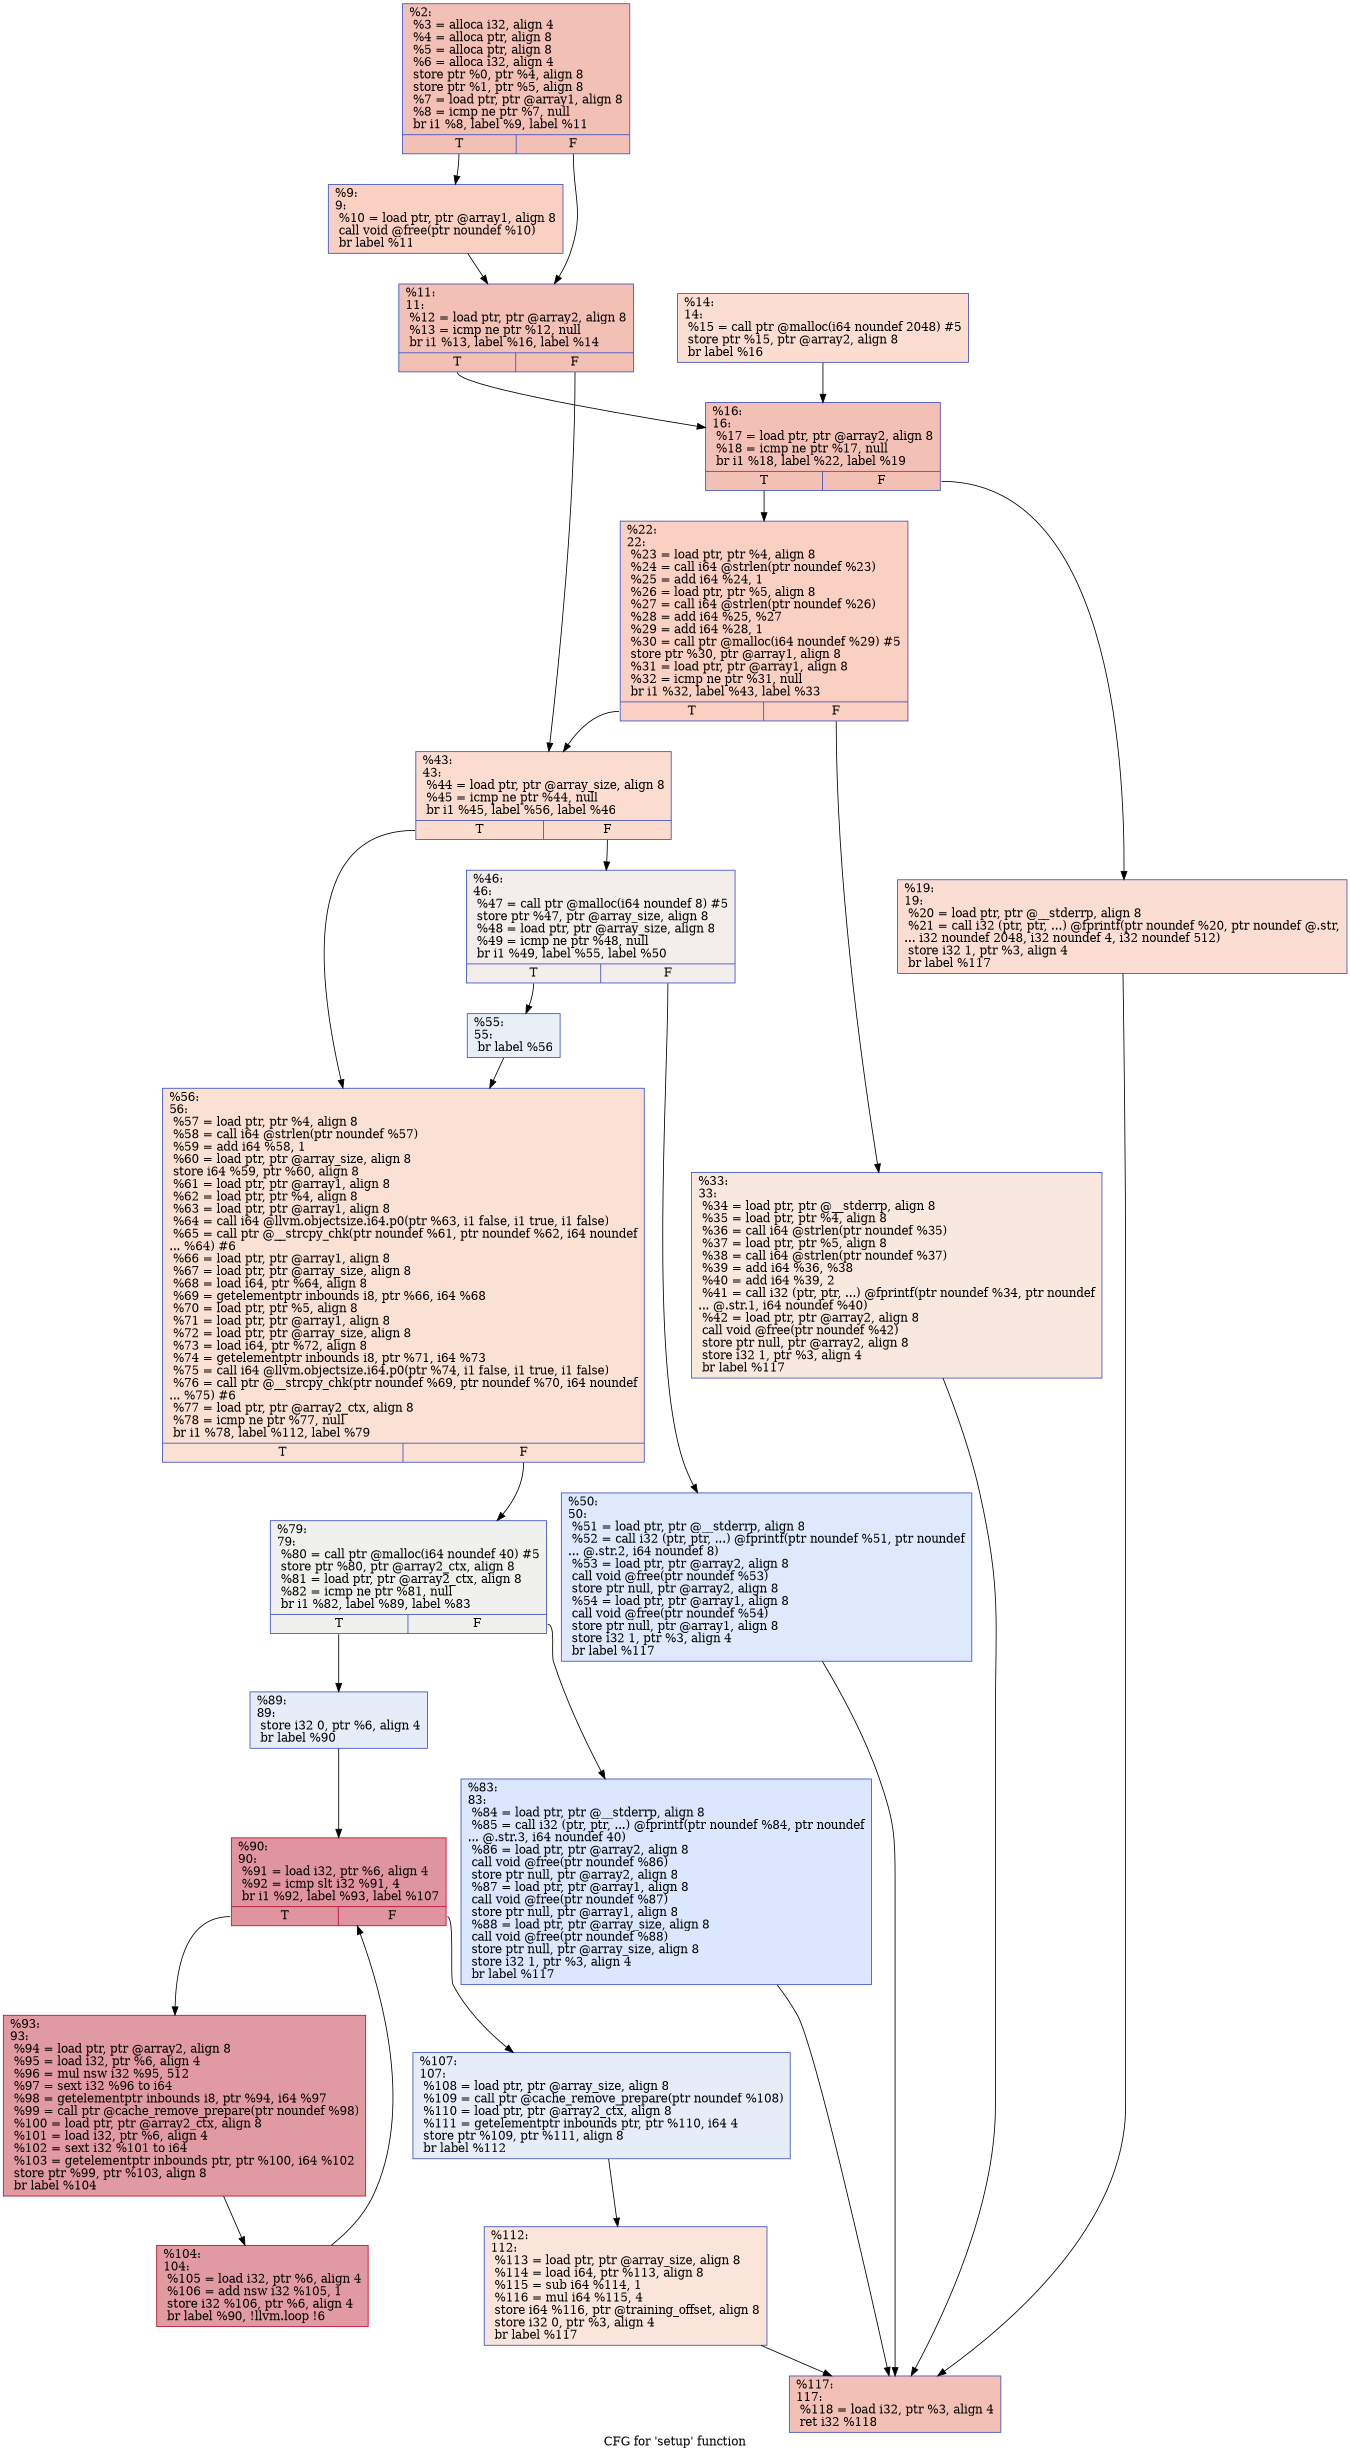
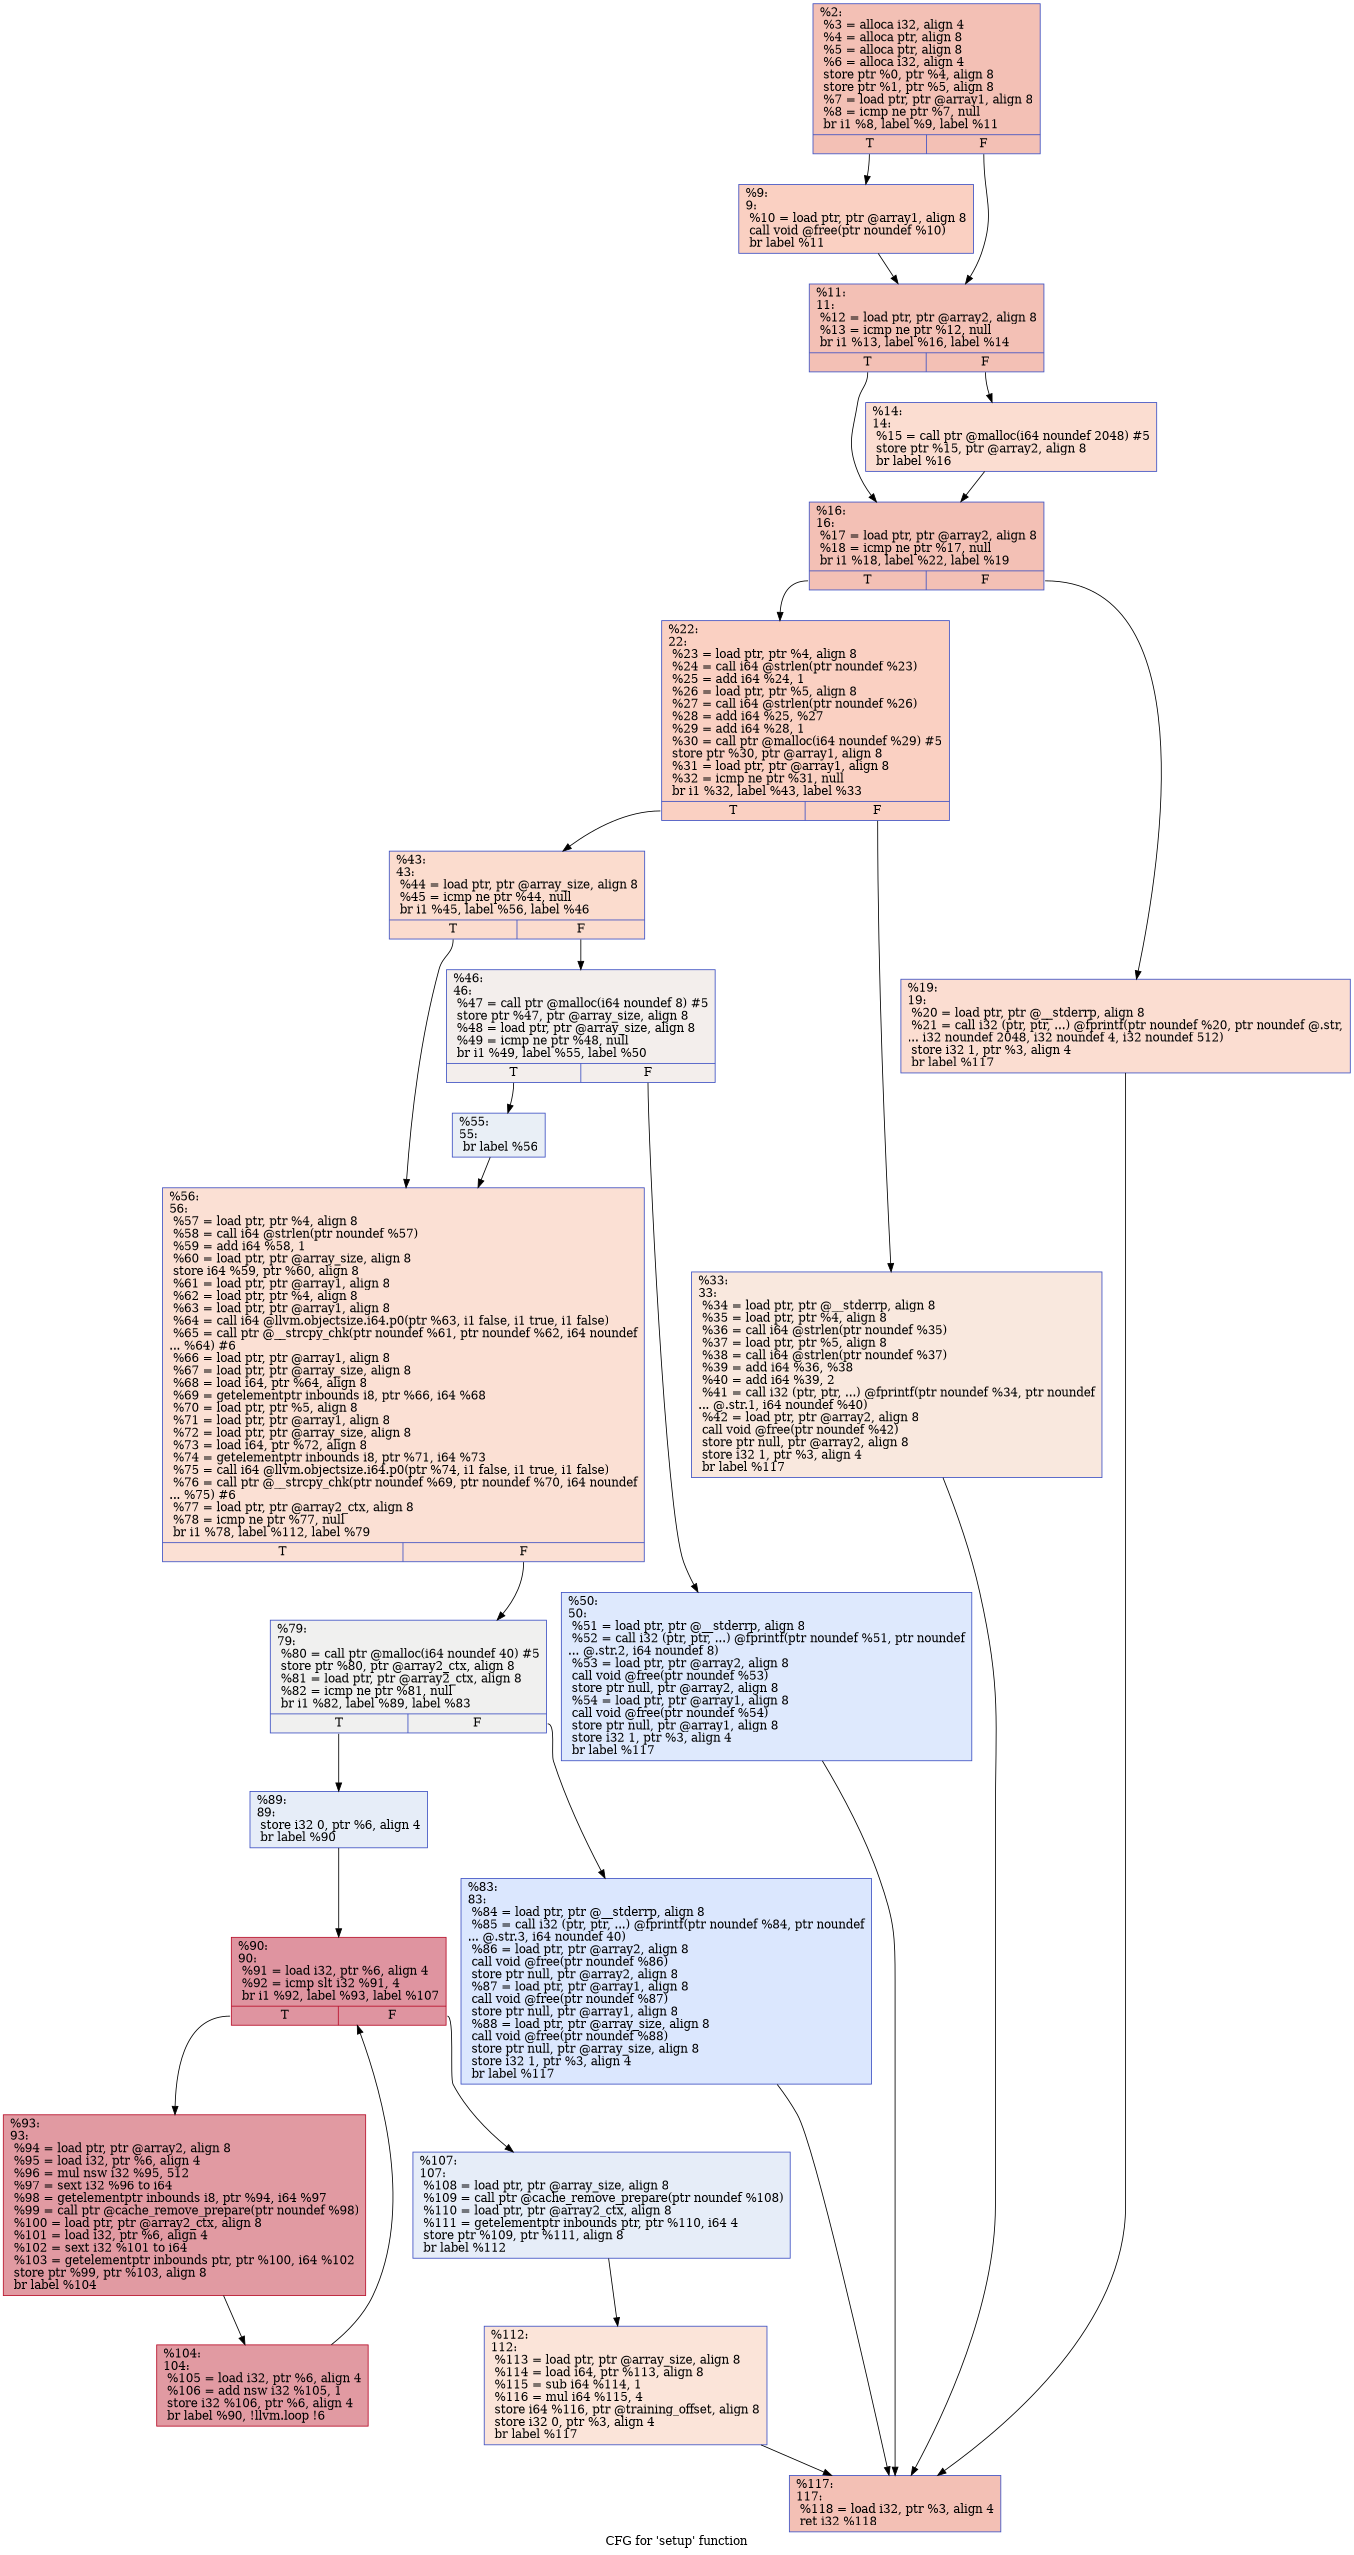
  digraph {
    label="CFG for 'setup' function"
    node [color="#3d50c3ff" fillcolor="#e5705870" shape=record style=filled]
    n1 [label="{%2:\l  %3 = alloca i32, align 4\l  %4 = alloca ptr, align 8\l  %5 = alloca ptr, align 8\l  %6 = alloca i32, align 4\l  store ptr %0, ptr %4, align 8\l  store ptr %1, ptr %5, align 8\l  %7 = load ptr, ptr @array1, align 8\l  %8 = icmp ne ptr %7, null\l  br i1 %8, label %9, label %11\l|{<s0>T|<s1>F}}"]
    n2 [fillcolor="#f3947570" label="{%9:\l9:                                                \l  %10 = load ptr, ptr @array1, align 8\l  call void @free(ptr noundef %10)\l  br label %11\l}"]
    n3 [label="{%11:\l11:                                               \l  %12 = load ptr, ptr @array2, align 8\l  %13 = icmp ne ptr %12, null\l  br i1 %13, label %16, label %14\l|{<s0>T|<s1>F}}"]
    n4 [label="{%16:\l16:                                               \l  %17 = load ptr, ptr @array2, align 8\l  %18 = icmp ne ptr %17, null\l  br i1 %18, label %22, label %19\l|{<s0>T|<s1>F}}"]
    n5 [fillcolor="#f7b39670" label="{%14:\l14:                                               \l  %15 = call ptr @malloc(i64 noundef 2048) #5\l  store ptr %15, ptr @array2, align 8\l  br label %16\l}"]
    n6 [fillcolor="#f3947570" label="{%22:\l22:                                               \l  %23 = load ptr, ptr %4, align 8\l  %24 = call i64 @strlen(ptr noundef %23)\l  %25 = add i64 %24, 1\l  %26 = load ptr, ptr %5, align 8\l  %27 = call i64 @strlen(ptr noundef %26)\l  %28 = add i64 %25, %27\l  %29 = add i64 %28, 1\l  %30 = call ptr @malloc(i64 noundef %29) #5\l  store ptr %30, ptr @array1, align 8\l  %31 = load ptr, ptr @array1, align 8\l  %32 = icmp ne ptr %31, null\l  br i1 %32, label %43, label %33\l|{<s0>T|<s1>F}}"]
    n7 [fillcolor="#f7b39670" label="{%19:\l19:                                               \l  %20 = load ptr, ptr @__stderrp, align 8\l  %21 = call i32 (ptr, ptr, ...) @fprintf(ptr noundef %20, ptr noundef @.str,\l... i32 noundef 2048, i32 noundef 4, i32 noundef 512)\l  store i32 1, ptr %3, align 4\l  br label %117\l}"]
    n8 [fillcolor="#f7af9170" label="{%43:\l43:                                               \l  %44 = load ptr, ptr @array_size, align 8\l  %45 = icmp ne ptr %44, null\l  br i1 %45, label %56, label %46\l|{<s0>T|<s1>F}}"]
    n9 [fillcolor="#f2cab570" label="{%33:\l33:                                               \l  %34 = load ptr, ptr @__stderrp, align 8\l  %35 = load ptr, ptr %4, align 8\l  %36 = call i64 @strlen(ptr noundef %35)\l  %37 = load ptr, ptr %5, align 8\l  %38 = call i64 @strlen(ptr noundef %37)\l  %39 = add i64 %36, %38\l  %40 = add i64 %39, 2\l  %41 = call i32 (ptr, ptr, ...) @fprintf(ptr noundef %34, ptr noundef\l... @.str.1, i64 noundef %40)\l  %42 = load ptr, ptr @array2, align 8\l  call void @free(ptr noundef %42)\l  store ptr null, ptr @array2, align 8\l  store i32 1, ptr %3, align 4\l  br label %117\l}"]
    n10 [label="{%117:\l117:                                              \l  %118 = load i32, ptr %3, align 4\l  ret i32 %118\l}"]
    n11 [fillcolor="#f7b99e70" label="{%56:\l56:                                               \l  %57 = load ptr, ptr %4, align 8\l  %58 = call i64 @strlen(ptr noundef %57)\l  %59 = add i64 %58, 1\l  %60 = load ptr, ptr @array_size, align 8\l  store i64 %59, ptr %60, align 8\l  %61 = load ptr, ptr @array1, align 8\l  %62 = load ptr, ptr %4, align 8\l  %63 = load ptr, ptr @array1, align 8\l  %64 = call i64 @llvm.objectsize.i64.p0(ptr %63, i1 false, i1 true, i1 false)\l  %65 = call ptr @__strcpy_chk(ptr noundef %61, ptr noundef %62, i64 noundef\l... %64) #6\l  %66 = load ptr, ptr @array1, align 8\l  %67 = load ptr, ptr @array_size, align 8\l  %68 = load i64, ptr %64, align 8\l  %69 = getelementptr inbounds i8, ptr %66, i64 %68\l  %70 = load ptr, ptr %5, align 8\l  %71 = load ptr, ptr @array1, align 8\l  %72 = load ptr, ptr @array_size, align 8\l  %73 = load i64, ptr %72, align 8\l  %74 = getelementptr inbounds i8, ptr %71, i64 %73\l  %75 = call i64 @llvm.objectsize.i64.p0(ptr %74, i1 false, i1 true, i1 false)\l  %76 = call ptr @__strcpy_chk(ptr noundef %69, ptr noundef %70, i64 noundef\l... %75) #6\l  %77 = load ptr, ptr @array2_ctx, align 8\l  %78 = icmp ne ptr %77, null\l  br i1 %78, label %112, label %79\l|{<s0>T|<s1>F}}"]
    n12 [fillcolor="#e3d9d370" label="{%46:\l46:                                               \l  %47 = call ptr @malloc(i64 noundef 8) #5\l  store ptr %47, ptr @array_size, align 8\l  %48 = load ptr, ptr @array_size, align 8\l  %49 = icmp ne ptr %48, null\l  br i1 %49, label %55, label %50\l|{<s0>T|<s1>F}}"]
    n13 [fillcolor="#dedcdb70" label="{%79:\l79:                                               \l  %80 = call ptr @malloc(i64 noundef 40) #5\l  store ptr %80, ptr @array2_ctx, align 8\l  %81 = load ptr, ptr @array2_ctx, align 8\l  %82 = icmp ne ptr %81, null\l  br i1 %82, label %89, label %83\l|{<s0>T|<s1>F}}"]
    n14 [fillcolor="#cedaeb70" label="{%55:\l55:                                               \l  br label %56\l}"]
    n15 [fillcolor="#b5cdfa70" label="{%50:\l50:                                               \l  %51 = load ptr, ptr @__stderrp, align 8\l  %52 = call i32 (ptr, ptr, ...) @fprintf(ptr noundef %51, ptr noundef\l... @.str.2, i64 noundef 8)\l  %53 = load ptr, ptr @array2, align 8\l  call void @free(ptr noundef %53)\l  store ptr null, ptr @array2, align 8\l  %54 = load ptr, ptr @array1, align 8\l  call void @free(ptr noundef %54)\l  store ptr null, ptr @array1, align 8\l  store i32 1, ptr %3, align 4\l  br label %117\l}"]
    n16 [fillcolor="#f5c1a970" label="{%112:\l112:                                              \l  %113 = load ptr, ptr @array_size, align 8\l  %114 = load i64, ptr %113, align 8\l  %115 = sub i64 %114, 1\l  %116 = mul i64 %115, 4\l  store i64 %116, ptr @training_offset, align 8\l  store i32 0, ptr %3, align 4\l  br label %117\l}"]
    n17 [fillcolor="#c7d7f070" label="{%89:\l89:                                               \l  store i32 0, ptr %6, align 4\l  br label %90\l}"]
    n18 [fillcolor="#aec9fc70" label="{%83:\l83:                                               \l  %84 = load ptr, ptr @__stderrp, align 8\l  %85 = call i32 (ptr, ptr, ...) @fprintf(ptr noundef %84, ptr noundef\l... @.str.3, i64 noundef 40)\l  %86 = load ptr, ptr @array2, align 8\l  call void @free(ptr noundef %86)\l  store ptr null, ptr @array2, align 8\l  %87 = load ptr, ptr @array1, align 8\l  call void @free(ptr noundef %87)\l  store ptr null, ptr @array1, align 8\l  %88 = load ptr, ptr @array_size, align 8\l  call void @free(ptr noundef %88)\l  store ptr null, ptr @array_size, align 8\l  store i32 1, ptr %3, align 4\l  br label %117\l}"]
    n19 [color="#b70d28ff" fillcolor="#b70d2870" label="{%90:\l90:                                               \l  %91 = load i32, ptr %6, align 4\l  %92 = icmp slt i32 %91, 4\l  br i1 %92, label %93, label %107\l|{<s0>T|<s1>F}}"]
    n20 [color="#b70d28ff" fillcolor="#bb1b2c70" label="{%93:\l93:                                               \l  %94 = load ptr, ptr @array2, align 8\l  %95 = load i32, ptr %6, align 4\l  %96 = mul nsw i32 %95, 512\l  %97 = sext i32 %96 to i64\l  %98 = getelementptr inbounds i8, ptr %94, i64 %97\l  %99 = call ptr @cache_remove_prepare(ptr noundef %98)\l  %100 = load ptr, ptr @array2_ctx, align 8\l  %101 = load i32, ptr %6, align 4\l  %102 = sext i32 %101 to i64\l  %103 = getelementptr inbounds ptr, ptr %100, i64 %102\l  store ptr %99, ptr %103, align 8\l  br label %104\l}"]
    n21 [fillcolor="#c7d7f070" label="{%107:\l107:                                              \l  %108 = load ptr, ptr @array_size, align 8\l  %109 = call ptr @cache_remove_prepare(ptr noundef %108)\l  %110 = load ptr, ptr @array2_ctx, align 8\l  %111 = getelementptr inbounds ptr, ptr %110, i64 4\l  store ptr %109, ptr %111, align 8\l  br label %112\l}"]
    n22 [color="#b70d28ff" fillcolor="#bb1b2c70" label="{%104:\l104:                                              \l  %105 = load i32, ptr %6, align 4\l  %106 = add nsw i32 %105, 1\l  store i32 %106, ptr %6, align 4\l  br label %90, !llvm.loop !6\l}"]
    n1 -> n2 [tailport=s0]
    n1 -> n3 [tailport=s1]
    n2 -> n3
    n3 -> n4 [tailport=s0]
-   n3 -> n8 [tailport=s1]
+   n3 -> n5 [tailport=s1]
    n4 -> n6 [tailport=s0]
    n4 -> n7 [tailport=s1]
    n5 -> n4
    n6 -> n8 [tailport=s0]
    n6 -> n9 [tailport=s1]
    n7 -> n10
    n8 -> n11 [tailport=s0]
    n8 -> n12 [tailport=s1]
    n9 -> n10
    n11 -> n13 [tailport=s1]
    n12 -> n14 [tailport=s0]
    n12 -> n15 [tailport=s1]
    n13 -> n17 [tailport=s0]
    n13 -> n18 [tailport=s1]
    n14 -> n11
    n15 -> n10
    n16 -> n10
    n17 -> n19
    n18 -> n10
    n19 -> n20 [tailport=s0]
    n19 -> n21 [tailport=s1]
    n20 -> n22
    n21 -> n16
    n22 -> n19
  }
